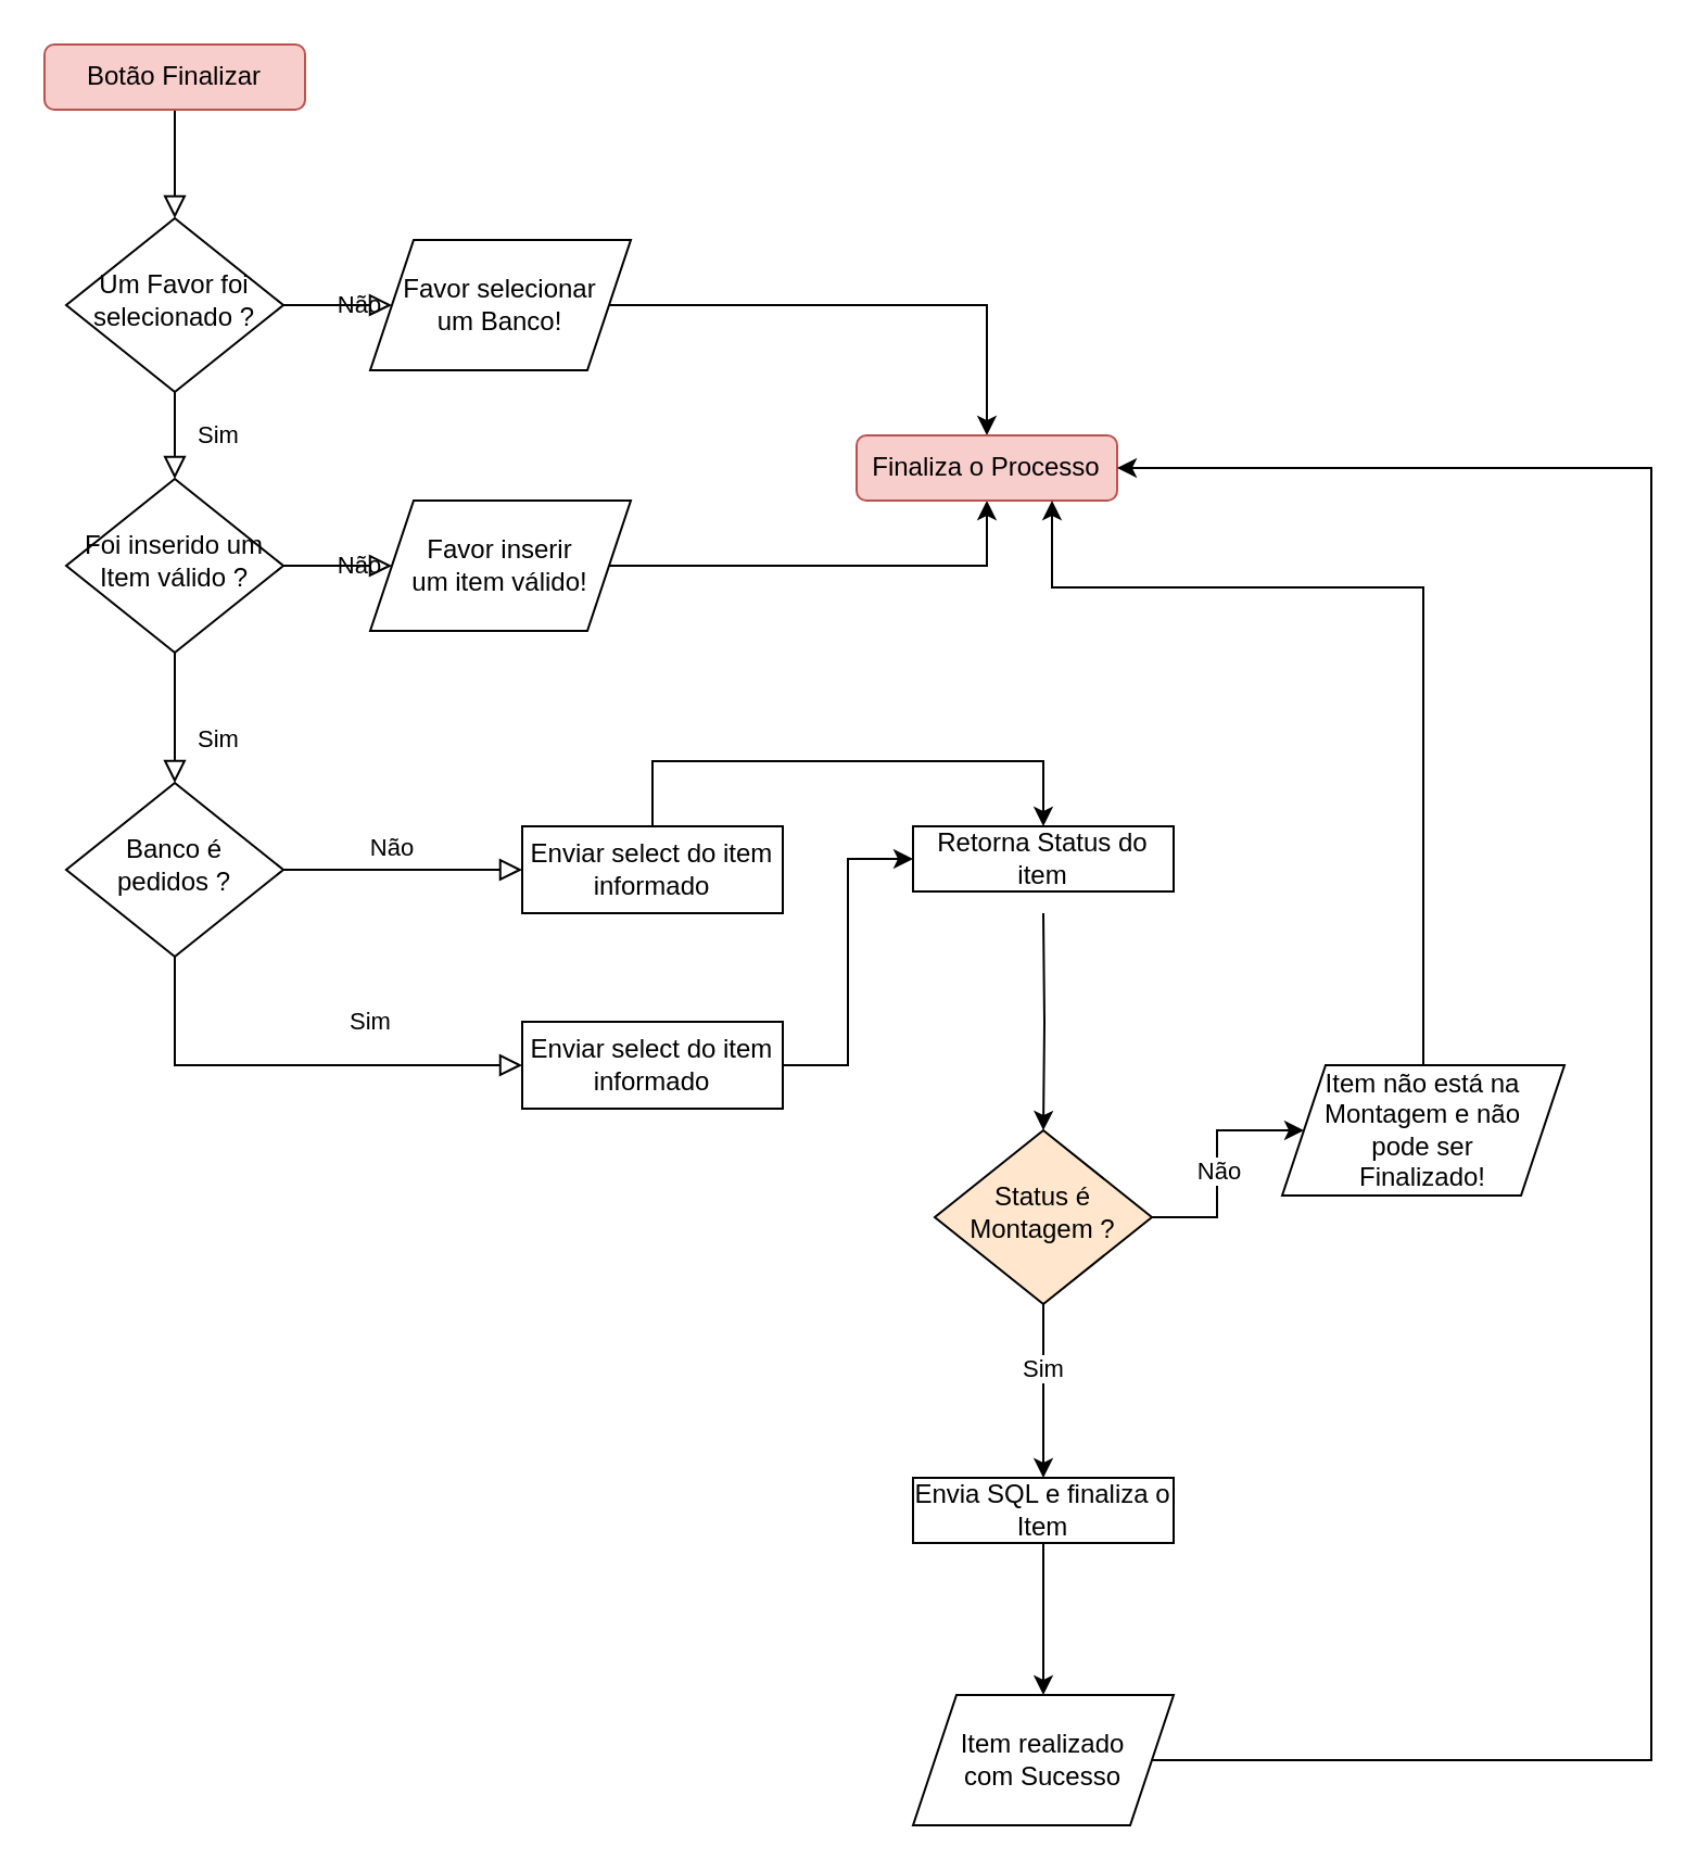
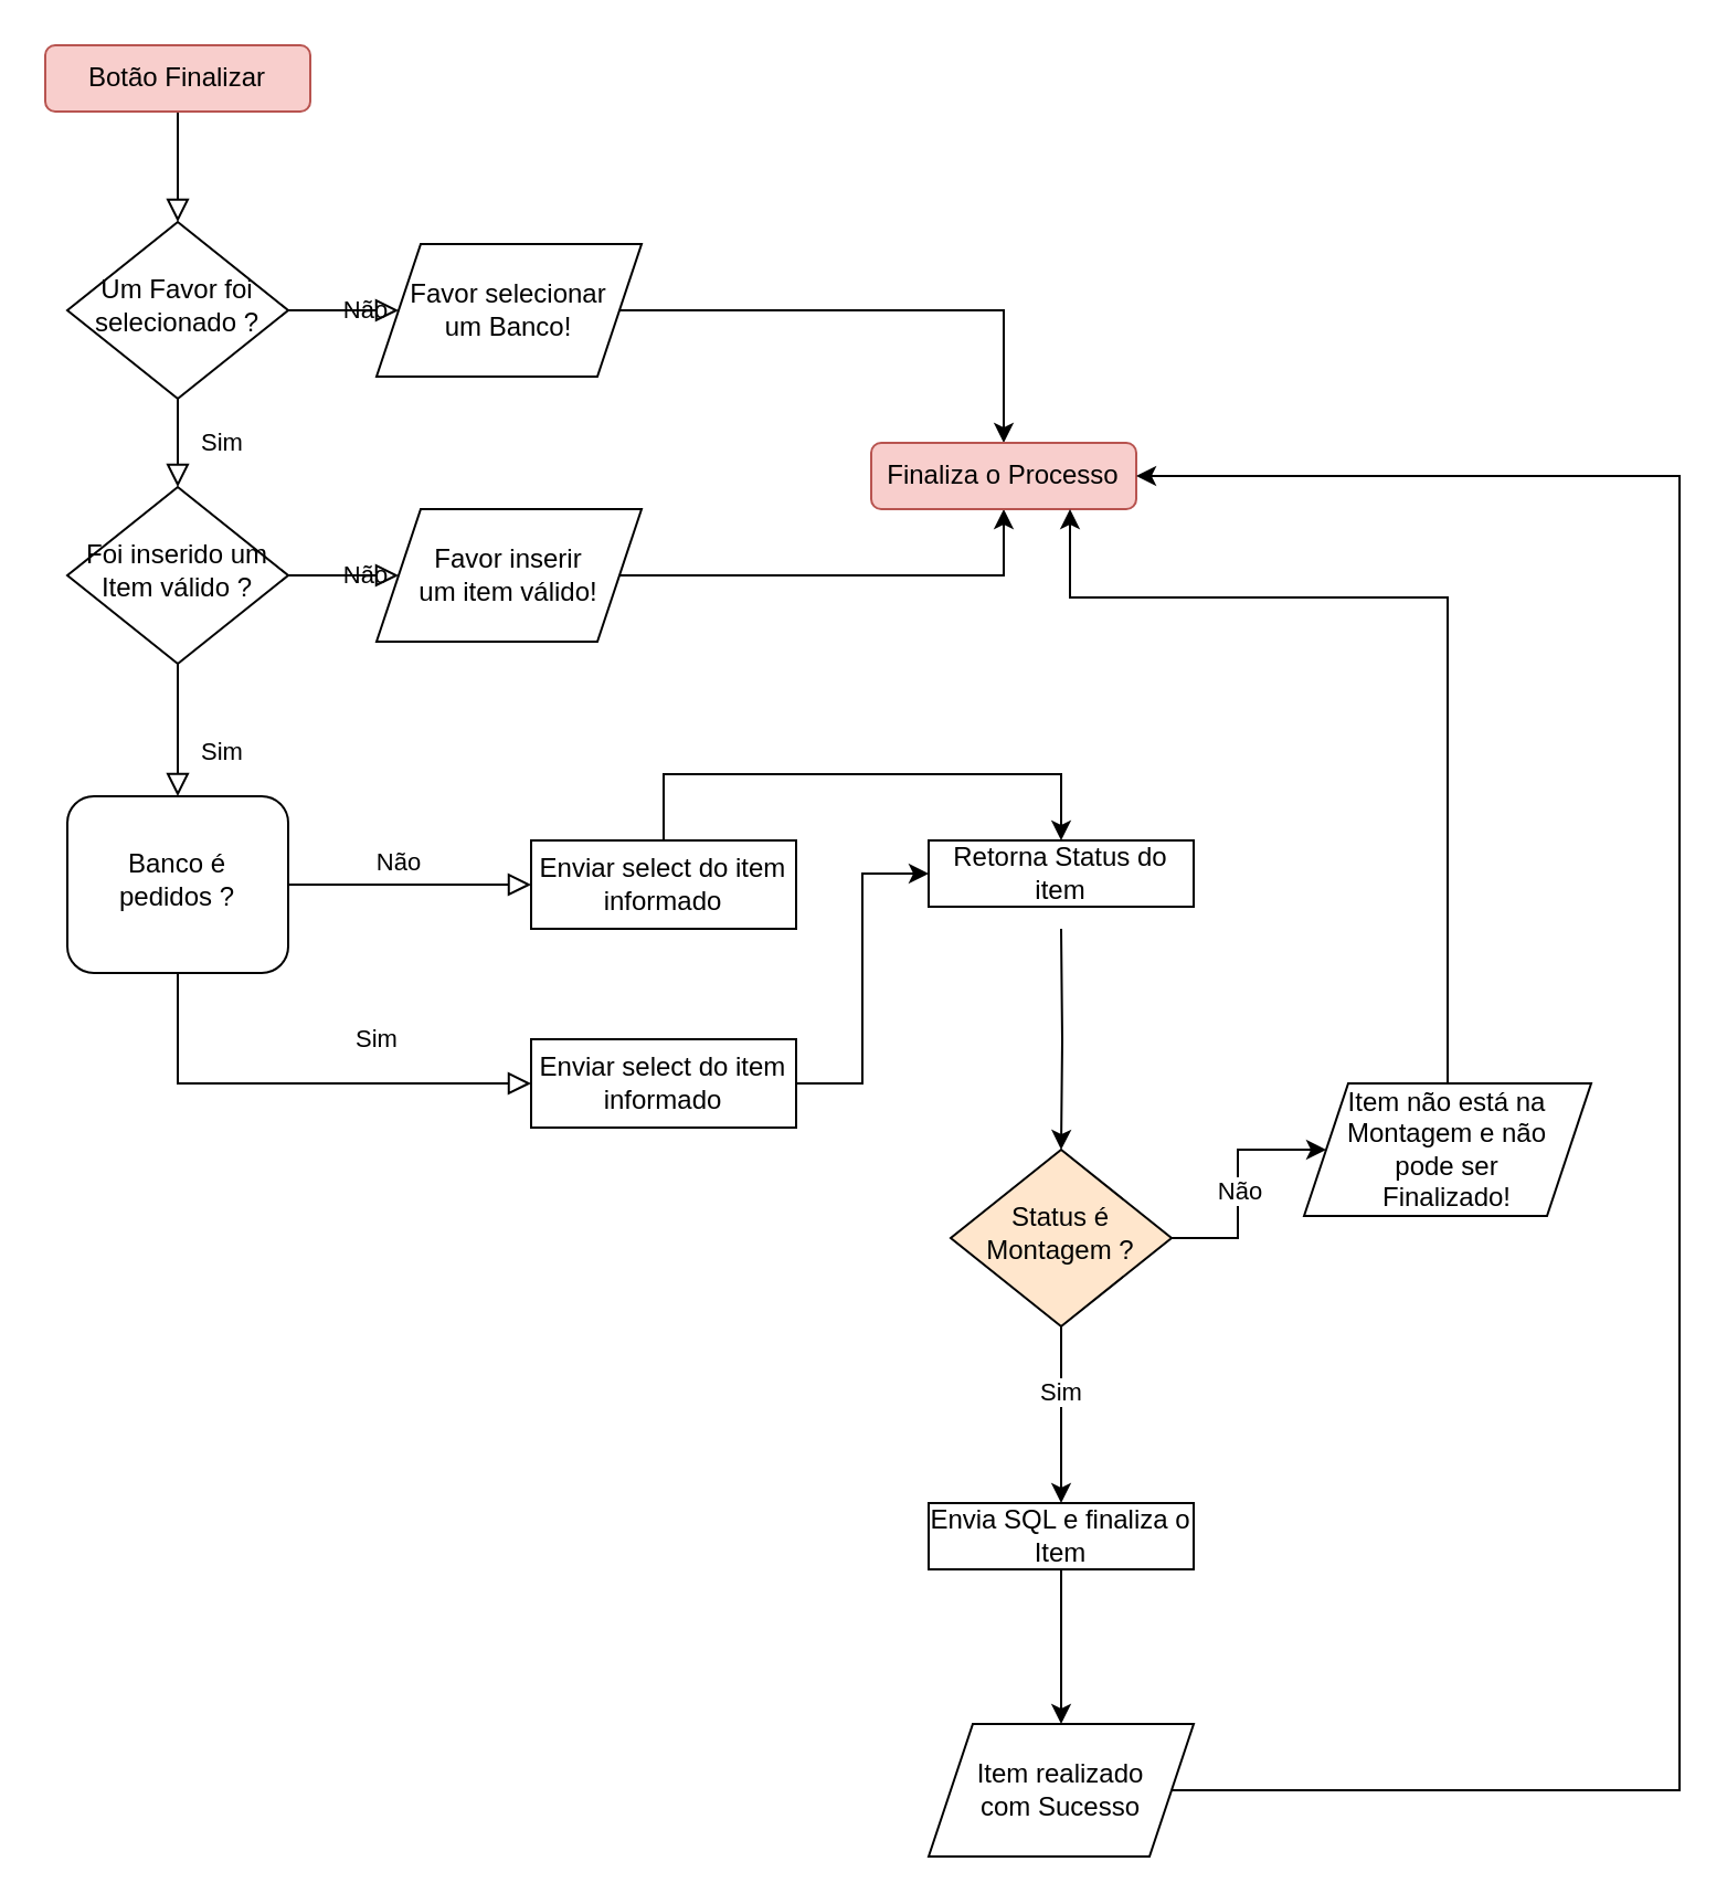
  <mxCell id="0" />
  <mxCell id="1" parent="0" />
  <mxCell id="2" value="" style="rounded=0;html=1;jettySize=auto;orthogonalLoop=1;fontSize=11;endArrow=block;endFill=0;endSize=8;strokeWidth=1;shadow=0;labelBackgroundColor=none;edgeStyle=orthogonalEdgeStyle;" parent="1" source="3" target="6" edge="1"><mxGeometry relative="1" as="geometry" /></mxCell>
  <mxCell id="3" value="Botão Finalizar" style="rounded=1;whiteSpace=wrap;html=1;fontSize=12;glass=0;strokeWidth=1;shadow=0;fillColor=#f8cecc;strokeColor=#b85450;" parent="1" vertex="1"><mxGeometry x="20" y="20" width="120" height="30" as="geometry" /></mxCell>
  <mxCell id="4" value="Sim" style="rounded=0;html=1;jettySize=auto;orthogonalLoop=1;fontSize=11;endArrow=block;endFill=0;endSize=8;strokeWidth=1;shadow=0;labelBackgroundColor=none;edgeStyle=orthogonalEdgeStyle;" parent="1" source="6" target="9" edge="1"><mxGeometry y="20" relative="1" as="geometry"><mxPoint as="offset" /></mxGeometry></mxCell>
  <mxCell id="5" value="Não" style="edgeStyle=orthogonalEdgeStyle;rounded=0;html=1;jettySize=auto;orthogonalLoop=1;fontSize=11;endArrow=block;endFill=0;endSize=8;strokeWidth=1;shadow=0;labelBackgroundColor=none;" parent="1" source="6" edge="1"><mxGeometry y="10" relative="1" as="geometry"><mxPoint as="offset" /><mxPoint x="180" y="140" as="targetPoint" /></mxGeometry></mxCell>
  <mxCell id="6" value="Um Favor foi selecionado ?" style="rhombus;whiteSpace=wrap;html=1;shadow=0;fontFamily=Helvetica;fontSize=12;align=center;strokeWidth=1;spacing=6;spacingTop=-4;" parent="1" vertex="1"><mxGeometry x="30" y="100" width="100" height="80" as="geometry" /></mxCell>
  <mxCell id="7" value="Sim" style="rounded=0;html=1;jettySize=auto;orthogonalLoop=1;fontSize=11;endArrow=block;endFill=0;endSize=8;strokeWidth=1;shadow=0;labelBackgroundColor=none;edgeStyle=orthogonalEdgeStyle;entryX=0.5;entryY=0;entryDx=0;entryDy=0;" parent="1" source="9" target="12" edge="1"><mxGeometry x="0.333" y="20" relative="1" as="geometry"><mxPoint as="offset" /><mxPoint x="80" y="360" as="targetPoint" /></mxGeometry></mxCell>
  <mxCell id="8" value="Não" style="edgeStyle=orthogonalEdgeStyle;rounded=0;html=1;jettySize=auto;orthogonalLoop=1;fontSize=11;endArrow=block;endFill=0;endSize=8;strokeWidth=1;shadow=0;labelBackgroundColor=none;entryX=0;entryY=0.5;entryDx=0;entryDy=0;" parent="1" source="9" edge="1"><mxGeometry y="10" relative="1" as="geometry"><mxPoint as="offset" /><mxPoint x="180" y="260" as="targetPoint" /></mxGeometry></mxCell>
  <mxCell id="9" value="Foi inserido um Item válido ?" style="rhombus;whiteSpace=wrap;html=1;shadow=0;fontFamily=Helvetica;fontSize=12;align=center;strokeWidth=1;spacing=6;spacingTop=-4;" parent="1" vertex="1"><mxGeometry x="30" y="220" width="100" height="80" as="geometry" /></mxCell>
  <mxCell id="10" value="Sim" style="rounded=0;html=1;jettySize=auto;orthogonalLoop=1;fontSize=11;endArrow=block;endFill=0;endSize=8;strokeWidth=1;shadow=0;labelBackgroundColor=none;edgeStyle=orthogonalEdgeStyle;entryX=0;entryY=0.5;entryDx=0;entryDy=0;" edge="1" parent="1" source="12" target="26"><mxGeometry x="0.333" y="20" relative="1" as="geometry"><mxPoint as="offset" /><mxPoint x="210" y="510" as="targetPoint" /><Array as="points"><mxPoint x="80" y="490" /></Array></mxGeometry></mxCell>
  <mxCell id="11" value="Não" style="edgeStyle=orthogonalEdgeStyle;rounded=0;html=1;jettySize=auto;orthogonalLoop=1;fontSize=11;endArrow=block;endFill=0;endSize=8;strokeWidth=1;shadow=0;labelBackgroundColor=none;entryX=0;entryY=0.5;entryDx=0;entryDy=0;" edge="1" parent="1" source="12" target="21"><mxGeometry x="-0.091" y="10" relative="1" as="geometry"><mxPoint as="offset" /><mxPoint x="240" y="400" as="targetPoint" /><Array as="points"><mxPoint x="220" y="400" /><mxPoint x="220" y="400" /></Array></mxGeometry></mxCell>
- <mxCell id="12" value="Banco é &lt;br&gt;pedidos ?" style="rhombus;whiteSpace=wrap;html=1;shadow=0;fontFamily=Helvetica;fontSize=12;align=center;strokeWidth=1;spacing=6;spacingTop=-4;" vertex="1" parent="1"><mxGeometry x="30" y="360" width="100" height="80" as="geometry" /></mxCell>
+ <mxCell id="12" value="Banco é &lt;br&gt;pedidos ?" style="whiteSpace=wrap;html=1;shadow=0;fontFamily=Helvetica;fontSize=12;align=center;strokeWidth=1;spacing=6;spacingTop=-4;rounded=1;" vertex="1" parent="1"><mxGeometry x="30" y="360" width="100" height="80" as="geometry" /></mxCell>
  <mxCell id="13" style="edgeStyle=orthogonalEdgeStyle;rounded=0;orthogonalLoop=1;jettySize=auto;html=1;entryX=0.5;entryY=0;entryDx=0;entryDy=0;exitX=0.5;exitY=0;exitDx=0;exitDy=0;" edge="1" parent="1" source="21" target="28"><mxGeometry relative="1" as="geometry"><mxPoint x="305" y="380" as="sourcePoint" /><mxPoint x="525" y="380" as="targetPoint" /><Array as="points"><mxPoint x="300" y="350" /><mxPoint x="480" y="350" /></Array></mxGeometry></mxCell>
  <mxCell id="14" style="edgeStyle=orthogonalEdgeStyle;rounded=0;orthogonalLoop=1;jettySize=auto;html=1;entryX=0;entryY=0.5;entryDx=0;entryDy=0;exitX=1;exitY=0.5;exitDx=0;exitDy=0;" edge="1" parent="1" source="26" target="28"><mxGeometry relative="1" as="geometry"><mxPoint x="370" y="510" as="sourcePoint" /><mxPoint x="460" y="400" as="targetPoint" /></mxGeometry></mxCell>
  <mxCell id="15" style="edgeStyle=orthogonalEdgeStyle;rounded=0;orthogonalLoop=1;jettySize=auto;html=1;entryX=0.5;entryY=0;entryDx=0;entryDy=0;" edge="1" parent="1" target="20"><mxGeometry relative="1" as="geometry"><mxPoint x="480" y="420" as="sourcePoint" /></mxGeometry></mxCell>
  <mxCell id="16" style="edgeStyle=orthogonalEdgeStyle;rounded=0;orthogonalLoop=1;jettySize=auto;html=1;entryX=0;entryY=0.5;entryDx=0;entryDy=0;" edge="1" parent="1" source="20" target="30"><mxGeometry relative="1" as="geometry"><mxPoint x="650" y="520" as="targetPoint" /></mxGeometry></mxCell>
  <mxCell id="17" value="Não" style="edgeLabel;html=1;align=center;verticalAlign=middle;resizable=0;points=[];" vertex="1" connectable="0" parent="16"><mxGeometry x="-0.244" relative="1" as="geometry"><mxPoint y="-10" as="offset" /></mxGeometry></mxCell>
  <mxCell id="18" style="edgeStyle=orthogonalEdgeStyle;rounded=0;orthogonalLoop=1;jettySize=auto;html=1;" edge="1" parent="1" source="20"><mxGeometry relative="1" as="geometry"><mxPoint x="480" y="680" as="targetPoint" /></mxGeometry></mxCell>
  <mxCell id="19" value="Sim" style="edgeLabel;html=1;align=center;verticalAlign=middle;resizable=0;points=[];" vertex="1" connectable="0" parent="18"><mxGeometry x="-0.283" y="-1" relative="1" as="geometry"><mxPoint as="offset" /></mxGeometry></mxCell>
  <mxCell id="20" value="Status é Montagem ?" style="rhombus;whiteSpace=wrap;html=1;shadow=0;fontFamily=Helvetica;fontSize=12;align=center;strokeWidth=1;spacing=6;spacingTop=-4;fillColor=#ffe6cc;" vertex="1" parent="1"><mxGeometry x="430" y="520" width="100" height="80" as="geometry" /></mxCell>
  <mxCell id="21" value="&lt;span&gt;Enviar select do item informado&lt;/span&gt;" style="rounded=0;whiteSpace=wrap;html=1;" vertex="1" parent="1"><mxGeometry x="240" y="380" width="120" height="40" as="geometry" /></mxCell>
  <mxCell id="22" style="edgeStyle=orthogonalEdgeStyle;rounded=0;orthogonalLoop=1;jettySize=auto;html=1;entryX=0.5;entryY=0;entryDx=0;entryDy=0;" edge="1" parent="1" source="23" target="27"><mxGeometry relative="1" as="geometry" /></mxCell>
  <mxCell id="23" value="&lt;span&gt;Favor selecionar&lt;br&gt;um Banco!&lt;/span&gt;" style="shape=parallelogram;perimeter=parallelogramPerimeter;whiteSpace=wrap;html=1;fixedSize=1;" vertex="1" parent="1"><mxGeometry x="170" y="110" width="120" height="60" as="geometry" /></mxCell>
  <mxCell id="24" style="edgeStyle=orthogonalEdgeStyle;rounded=0;orthogonalLoop=1;jettySize=auto;html=1;entryX=0.5;entryY=1;entryDx=0;entryDy=0;" edge="1" parent="1" source="25" target="27"><mxGeometry relative="1" as="geometry" /></mxCell>
  <mxCell id="25" value="Favor inserir&lt;br&gt;um item válido!" style="shape=parallelogram;perimeter=parallelogramPerimeter;whiteSpace=wrap;html=1;fixedSize=1;" vertex="1" parent="1"><mxGeometry x="170" y="230" width="120" height="60" as="geometry" /></mxCell>
  <mxCell id="26" value="&lt;span&gt;Enviar select do item informado&lt;/span&gt;" style="rounded=0;whiteSpace=wrap;html=1;" vertex="1" parent="1"><mxGeometry x="240" y="470" width="120" height="40" as="geometry" /></mxCell>
  <mxCell id="27" value="Finaliza o Processo" style="rounded=1;whiteSpace=wrap;html=1;fillColor=#f8cecc;strokeColor=#b85450;" vertex="1" parent="1"><mxGeometry x="394" y="200" width="120" height="30" as="geometry" /></mxCell>
  <mxCell id="28" value="Retorna Status do item" style="rounded=0;whiteSpace=wrap;html=1;" vertex="1" parent="1"><mxGeometry x="420" y="380" width="120" height="30" as="geometry" /></mxCell>
  <mxCell id="29" style="edgeStyle=orthogonalEdgeStyle;rounded=0;orthogonalLoop=1;jettySize=auto;html=1;entryX=0.75;entryY=1;entryDx=0;entryDy=0;exitX=0.5;exitY=0;exitDx=0;exitDy=0;" edge="1" parent="1" source="30" target="27"><mxGeometry relative="1" as="geometry"><Array as="points"><mxPoint x="655" y="270" /><mxPoint x="484" y="270" /></Array></mxGeometry></mxCell>
  <mxCell id="30" value="Item não está na Montagem e não &lt;br&gt;pode ser &lt;br&gt;Finalizado!" style="shape=parallelogram;perimeter=parallelogramPerimeter;whiteSpace=wrap;html=1;fixedSize=1;" vertex="1" parent="1"><mxGeometry x="590" y="490" width="130" height="60" as="geometry" /></mxCell>
  <mxCell id="31" style="edgeStyle=orthogonalEdgeStyle;rounded=0;orthogonalLoop=1;jettySize=auto;html=1;entryX=1;entryY=0.5;entryDx=0;entryDy=0;" edge="1" parent="1" source="32" target="27"><mxGeometry relative="1" as="geometry"><mxPoint x="750" y="660" as="targetPoint" /><Array as="points"><mxPoint x="760" y="810" /><mxPoint x="760" y="215" /></Array></mxGeometry></mxCell>
  <mxCell id="32" value="Item realizado &lt;br&gt;com Sucesso" style="shape=parallelogram;perimeter=parallelogramPerimeter;whiteSpace=wrap;html=1;fixedSize=1;" vertex="1" parent="1"><mxGeometry x="420" y="780" width="120" height="60" as="geometry" /></mxCell>
  <mxCell id="33" style="edgeStyle=orthogonalEdgeStyle;rounded=0;orthogonalLoop=1;jettySize=auto;html=1;entryX=0.5;entryY=0;entryDx=0;entryDy=0;" edge="1" parent="1" source="34" target="32"><mxGeometry relative="1" as="geometry" /></mxCell>
  <mxCell id="34" value="Envia SQL e finaliza o Item" style="rounded=0;whiteSpace=wrap;html=1;" vertex="1" parent="1"><mxGeometry x="420" y="680" width="120" height="30" as="geometry" /></mxCell>
